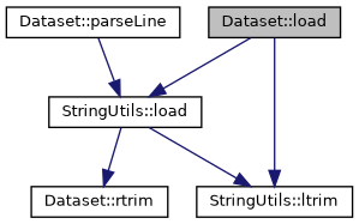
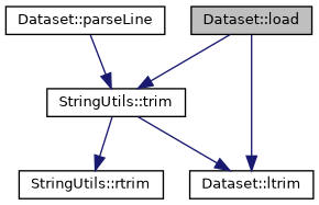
  digraph {
    rankdir=TB
    node [color=black fillcolor=white fontname=Helvetica fontsize=10 shape=record style=filled]
    edge [color=midnightblue fontname=Helvetica fontsize=10 labelfontname=Helvetica labelfontsize=10 style=solid]
    n1 [fillcolor=grey75 fontcolor=black height=0.2 label="Dataset::load" width=0.4]
-   n2 [height=0.2 label="StringUtils::load" width=0.4]
-   n3 [height=0.2 label="StringUtils::ltrim" width=0.4]
-   n4 [height=0.2 label="Dataset::rtrim" width=0.4]
+   n2 [height=0.2 label="StringUtils::trim" width=0.4]
+   n3 [height=0.2 label="Dataset::ltrim" width=0.4]
+   n4 [height=0.2 label="StringUtils::rtrim" width=0.4]
    n5 [height=0.2 label="Dataset::parseLine" width=0.4]
    n1 -> n2
    n1 -> n3
    n2 -> n3
    n2 -> n4
    n5 -> n2
  }
